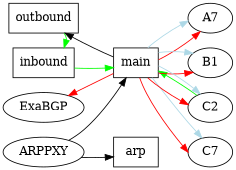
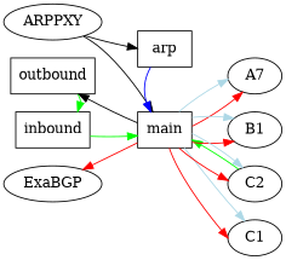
  digraph {
    rankdir=LR
    edge [style=invis]
    outbound [shape=box]
    inbound [shape=box]
    ARPPXY
    ExaBGP
    n5 [label=A7]
    B1
-   C1 [label=C7]
+   C1
    C2
    main [shape=box]
    arp [shape=box]
    subgraph sub_1 {
      rank=min
      outbound
      inbound
      ARPPXY
      ExaBGP
    }
    subgraph sub_2 {
      rank=same
      n5
      B1
      C1
      C2
    }
    subgraph sub_3 {
      rank=same
      main
      arp
    }
    outbound -> inbound [color=green style=""]
    outbound -> inbound
    outbound -> inbound
    inbound -> main
    inbound -> main [color=green style=""]
    inbound -> main
    inbound -> main
    ARPPXY -> main [color=black style=""]
    ARPPXY -> arp [color=black style=""]
    ExaBGP -> main
    n5 -> main
    B1 -> main
    C2 -> main [color=green style=""]
    main -> outbound [color=black style=""]
    main -> outbound
    main -> ExaBGP [color=red style=""]
    main -> ExaBGP
    main -> n5 [color=red style=""]
    main -> n5
    main -> n5 [color=lightblue style=""]
    main -> n5
    main -> B1 [color=red style=""]
    main -> B1
    main -> B1 [color=lightblue style=""]
    main -> B1
    main -> C1 [color=red style=""]
    main -> C1
    main -> C1 [color=lightblue style=""]
    main -> C1
    main -> C2 [color=red style=""]
    main -> C2
    main -> C2 [color=lightblue style=""]
    main -> C2
    main -> arp
    arp -> ARPPXY
+   arp -> main [color=blue style=""]
  }
